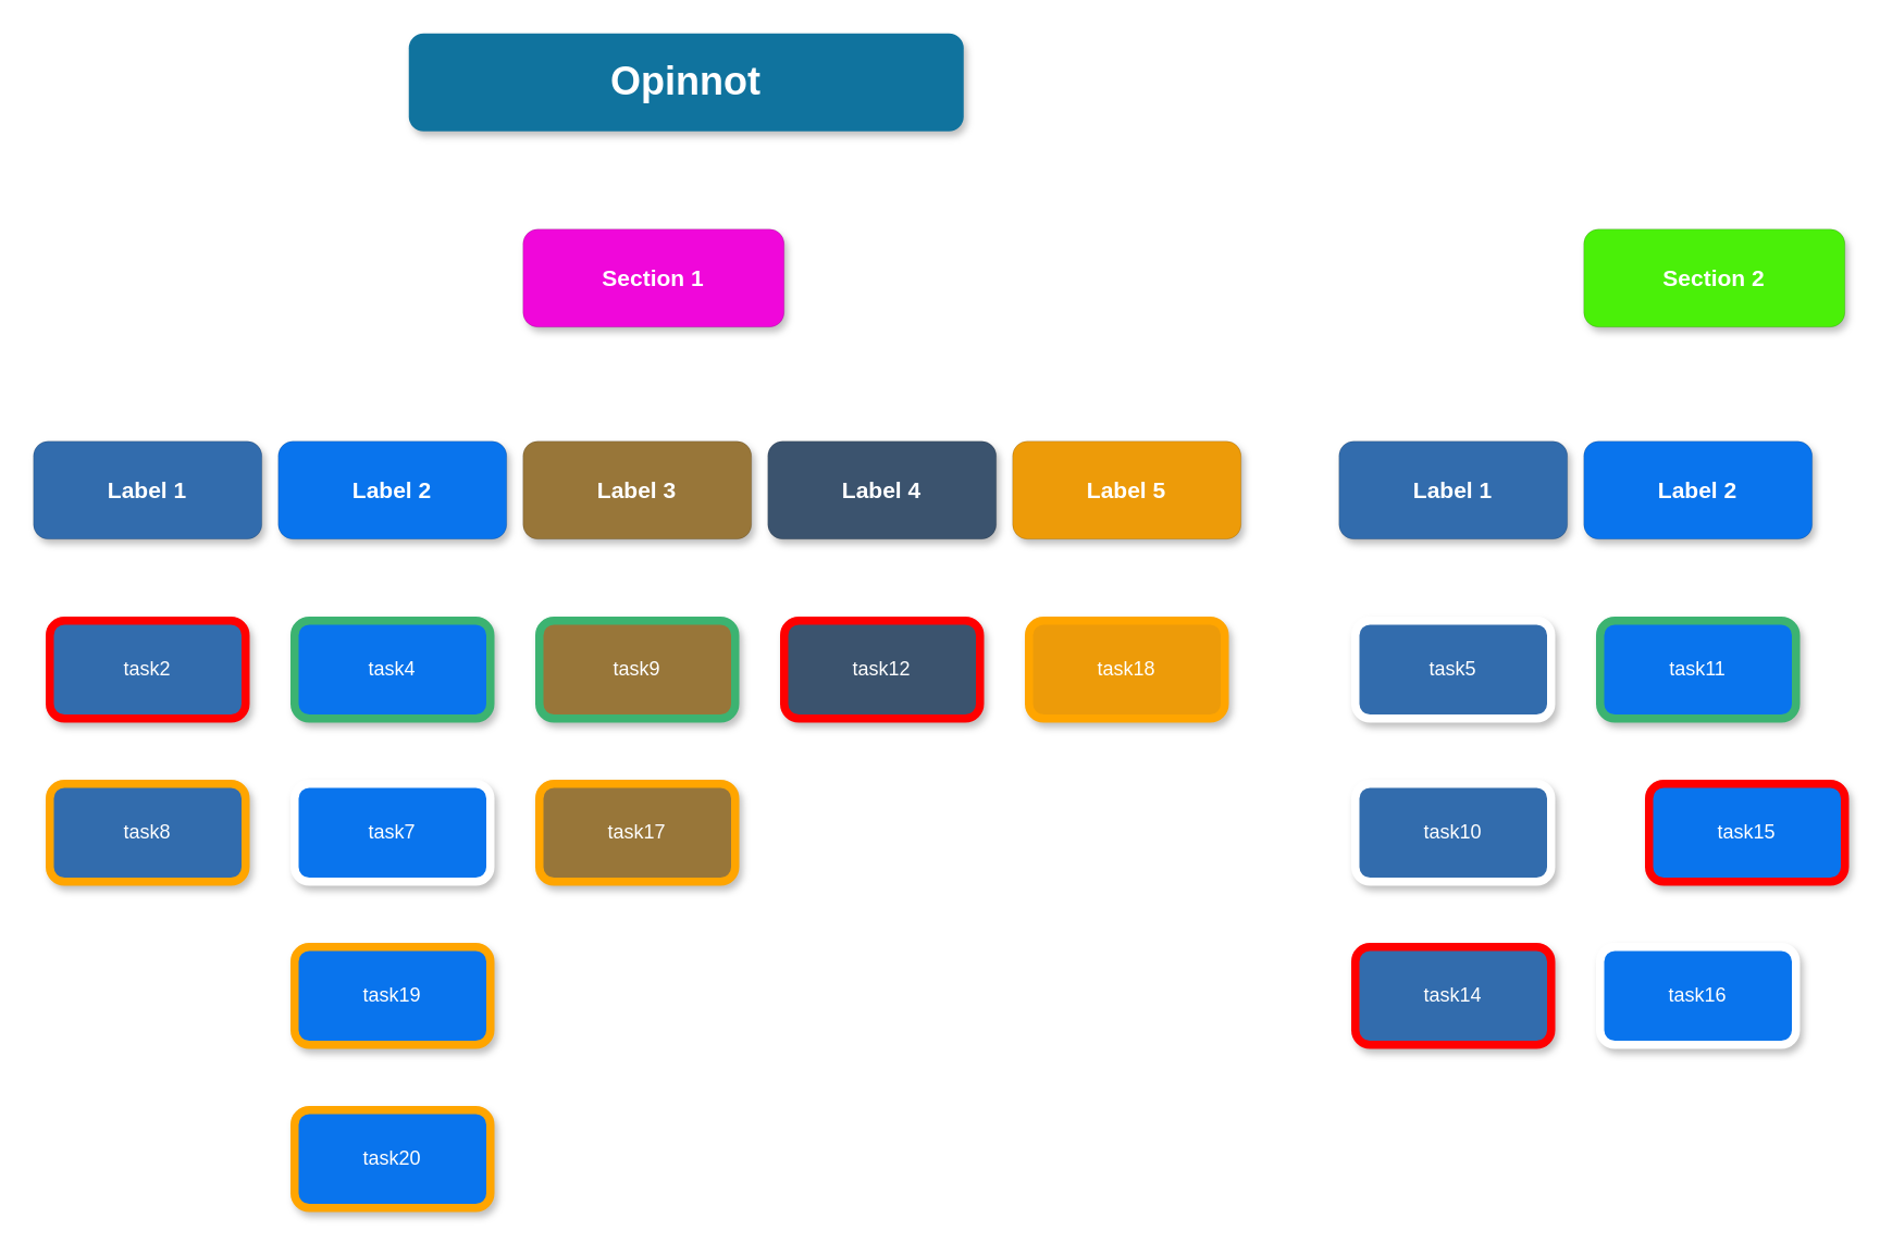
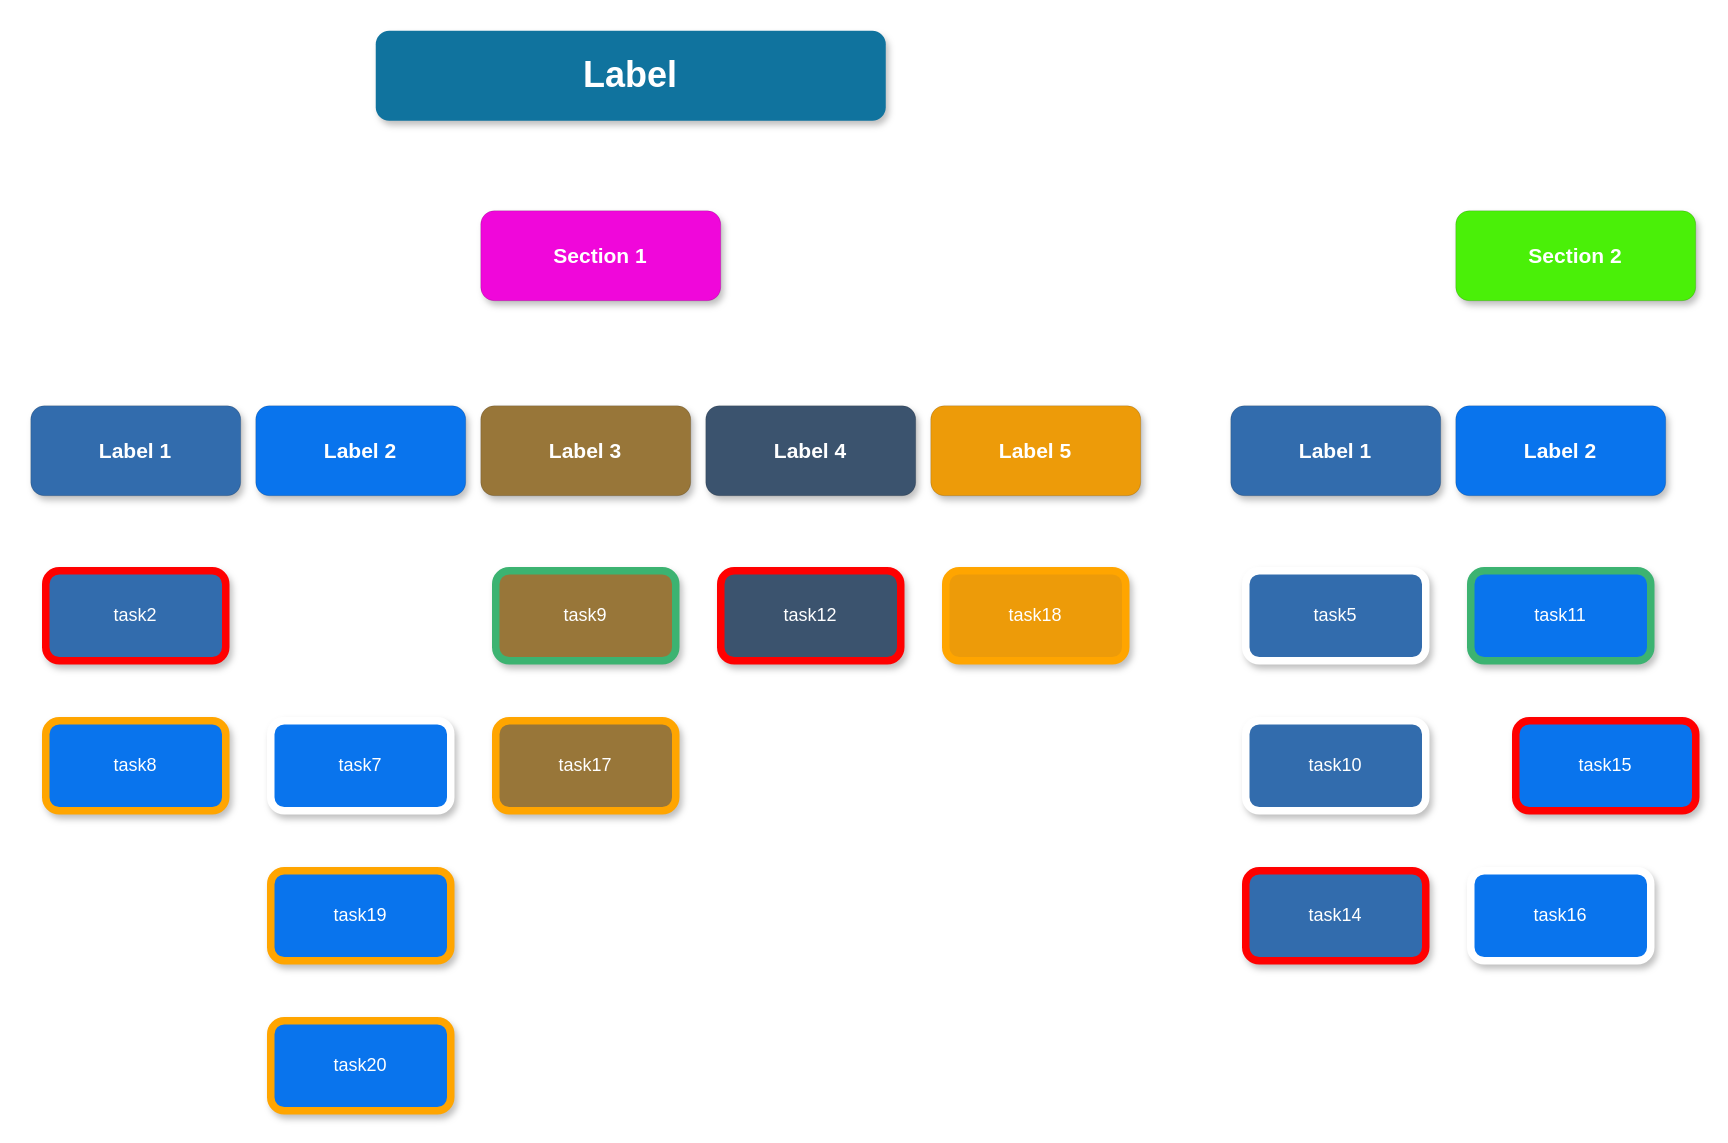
  <mxCell id="0" />
  <mxCell id="1" parent="0" />
- <mxCell id="2" value="Opinnot" style="whiteSpace=wrap;rounded=1;shadow=1;fillColor=#10739E;strokeColor=none;fontColor=#FFFFFF;fontStyle=1;fontSize=24" parent="1" vertex="1"><mxGeometry x="250" width="340" height="60" as="geometry" y="20" /></mxCell>
+ <mxCell id="2" value="Label" style="whiteSpace=wrap;rounded=1;shadow=1;fillColor=#10739E;strokeColor=none;fontColor=#FFFFFF;fontStyle=1;fontSize=24" parent="1" vertex="1"><mxGeometry x="250" width="340" height="60" as="geometry" y="20" /></mxCell>
  <mxCell id="3" value="task2" style="whiteSpace=wrap;rounded=1;shadow=1;fillColor=#326CAD;strokeColor=none;fontColor=#FFFFFF;fontStyle=0;fontSize=12;strokeWidth=5;strokeColor=#ff0000;" vertex="1" parent="1"><mxGeometry y="380" width="120" height="60" as="geometry" x="30" /></mxCell>
- <mxCell id="4" value="task8" style="whiteSpace=wrap;rounded=1;shadow=1;fillColor=#326CAD;strokeColor=none;fontColor=#FFFFFF;fontStyle=0;fontSize=12;strokeWidth=5;strokeColor=#ffa500;" vertex="1" parent="1"><mxGeometry y="480" width="120" height="60" as="geometry" x="30" /></mxCell>
+ <mxCell id="4" value="task8" style="whiteSpace=wrap;rounded=1;shadow=1;fillColor=#0974ed;strokeColor=none;fontColor=#FFFFFF;fontStyle=0;fontSize=12;strokeWidth=5;strokeColor=#ffa500;" vertex="1" parent="1"><mxGeometry y="480" width="120" height="60" as="geometry" x="30" /></mxCell>
  <mxCell id="5" value="Label 1" style="whiteSpace=wrap;rounded=1;shadow=1;fillColor=#326CAD;strokeColor=none;fontColor=#FFFFFF;fontStyle=1;fontSize=14;strokeWidth=0;strokeColor=#000000;" vertex="1" parent="1"><mxGeometry x="20" y="270" width="140" height="60" as="geometry" /></mxCell>
- <mxCell id="6" value="task4" style="whiteSpace=wrap;rounded=1;shadow=1;fillColor=#0974ED;strokeColor=none;fontColor=#FFFFFF;fontStyle=0;fontSize=12;strokeWidth=5;strokeColor=#3cb371;" vertex="1" parent="1"><mxGeometry x="180" y="380" width="120" height="60" as="geometry" /></mxCell>
  <mxCell id="7" value="task7" style="whiteSpace=wrap;rounded=1;shadow=1;fillColor=#0974ED;strokeColor=none;fontColor=#FFFFFF;fontStyle=0;fontSize=12;strokeWidth=5;strokeColor=#FFFFFF;" vertex="1" parent="1"><mxGeometry x="180" y="480" width="120" height="60" as="geometry" /></mxCell>
  <mxCell id="8" value="task19" style="whiteSpace=wrap;rounded=1;shadow=1;fillColor=#0974ED;strokeColor=none;fontColor=#FFFFFF;fontStyle=0;fontSize=12;strokeWidth=5;strokeColor=#ffa500;" vertex="1" parent="1"><mxGeometry x="180" y="580" width="120" height="60" as="geometry" /></mxCell>
  <mxCell id="9" value="task20" style="whiteSpace=wrap;rounded=1;shadow=1;fillColor=#0974ED;strokeColor=none;fontColor=#FFFFFF;fontStyle=0;fontSize=12;strokeWidth=5;strokeColor=#ffa500;" vertex="1" parent="1"><mxGeometry x="180" y="680" width="120" height="60" as="geometry" /></mxCell>
  <mxCell id="10" value="Label 2" style="whiteSpace=wrap;rounded=1;shadow=1;fillColor=#0974ED;strokeColor=none;fontColor=#FFFFFF;fontStyle=1;fontSize=14;strokeWidth=0;strokeColor=#000000;" vertex="1" parent="1"><mxGeometry x="170" y="270" width="140" height="60" as="geometry" /></mxCell>
  <mxCell id="11" value="task9" style="whiteSpace=wrap;rounded=1;shadow=1;fillColor=#987639;strokeColor=none;fontColor=#FFFFFF;fontStyle=0;fontSize=12;strokeWidth=5;strokeColor=#3cb371;" vertex="1" parent="1"><mxGeometry x="330" y="380" width="120" height="60" as="geometry" /></mxCell>
  <mxCell id="12" value="task17" style="whiteSpace=wrap;rounded=1;shadow=1;fillColor=#987639;strokeColor=none;fontColor=#FFFFFF;fontStyle=0;fontSize=12;strokeWidth=5;strokeColor=#ffa500;" vertex="1" parent="1"><mxGeometry x="330" y="480" width="120" height="60" as="geometry" /></mxCell>
  <mxCell id="13" value="Label 3" style="whiteSpace=wrap;rounded=1;shadow=1;fillColor=#987639;strokeColor=none;fontColor=#FFFFFF;fontStyle=1;fontSize=14;strokeWidth=0;strokeColor=#000000;" vertex="1" parent="1"><mxGeometry x="320" y="270" width="140" height="60" as="geometry" /></mxCell>
  <mxCell id="14" value="task12" style="whiteSpace=wrap;rounded=1;shadow=1;fillColor=#3B536E;strokeColor=none;fontColor=#FFFFFF;fontStyle=0;fontSize=12;strokeWidth=5;strokeColor=#ff0000;" vertex="1" parent="1"><mxGeometry x="480" y="380" width="120" height="60" as="geometry" /></mxCell>
  <mxCell id="15" value="Label 4" style="whiteSpace=wrap;rounded=1;shadow=1;fillColor=#3B536E;strokeColor=none;fontColor=#FFFFFF;fontStyle=1;fontSize=14;strokeWidth=0;strokeColor=#000000;" vertex="1" parent="1"><mxGeometry x="470" y="270" width="140" height="60" as="geometry" /></mxCell>
  <mxCell id="16" value="task18" style="whiteSpace=wrap;rounded=1;shadow=1;fillColor=#ED9B09;strokeColor=none;fontColor=#FFFFFF;fontStyle=0;fontSize=12;strokeWidth=5;strokeColor=#ffa500;" vertex="1" parent="1"><mxGeometry x="630" y="380" width="120" height="60" as="geometry" /></mxCell>
  <mxCell id="17" value="Label 5" style="whiteSpace=wrap;rounded=1;shadow=1;fillColor=#ED9B09;strokeColor=none;fontColor=#FFFFFF;fontStyle=1;fontSize=14;strokeWidth=0;strokeColor=#000000;" vertex="1" parent="1"><mxGeometry x="620" y="270" width="140" height="60" as="geometry" /></mxCell>
  <mxCell id="18" value="Section 1" style="whiteSpace=wrap;rounded=1;shadow=1;fillColor=#F007DA;strokeColor=none;fontColor=#FFFFFF;fontStyle=1;fontSize=14;strokeWidth=0;strokeColor=#000000;" vertex="1" parent="1"><mxGeometry x="320" y="140" width="160" height="60" as="geometry" /></mxCell>
  <mxCell id="19" value="task5" style="whiteSpace=wrap;rounded=1;shadow=1;fillColor=#326CAD;strokeColor=none;fontColor=#FFFFFF;fontStyle=0;fontSize=12;strokeWidth=5;strokeColor=#FFFFFF;" vertex="1" parent="1"><mxGeometry x="830" y="380" width="120" height="60" as="geometry" /></mxCell>
  <mxCell id="20" value="task10" style="whiteSpace=wrap;rounded=1;shadow=1;fillColor=#326CAD;strokeColor=none;fontColor=#FFFFFF;fontStyle=0;fontSize=12;strokeWidth=5;strokeColor=#FFFFFF;" vertex="1" parent="1"><mxGeometry x="830" y="480" width="120" height="60" as="geometry" /></mxCell>
  <mxCell id="21" value="task14" style="whiteSpace=wrap;rounded=1;shadow=1;fillColor=#326CAD;strokeColor=none;fontColor=#FFFFFF;fontStyle=0;fontSize=12;strokeWidth=5;strokeColor=#ff0000;" vertex="1" parent="1"><mxGeometry x="830" y="580" width="120" height="60" as="geometry" /></mxCell>
  <mxCell id="22" value="Label 1" style="whiteSpace=wrap;rounded=1;shadow=1;fillColor=#326CAD;strokeColor=none;fontColor=#FFFFFF;fontStyle=1;fontSize=14;strokeWidth=0;strokeColor=#000000;" vertex="1" parent="1"><mxGeometry x="820" y="270" width="140" height="60" as="geometry" /></mxCell>
  <mxCell id="23" value="task11" style="whiteSpace=wrap;rounded=1;shadow=1;fillColor=#0974ED;strokeColor=none;fontColor=#FFFFFF;fontStyle=0;fontSize=12;strokeWidth=5;strokeColor=#3cb371;" vertex="1" parent="1"><mxGeometry x="980" y="380" width="120" height="60" as="geometry" /></mxCell>
  <mxCell id="24" value="task15" style="whiteSpace=wrap;rounded=1;shadow=1;fillColor=#0974ED;strokeColor=none;fontColor=#FFFFFF;fontStyle=0;fontSize=12;strokeWidth=5;strokeColor=#ff0000;" vertex="1" parent="1"><mxGeometry x="1010" y="480" width="120" height="60" as="geometry" /></mxCell>
  <mxCell id="25" value="task16" style="whiteSpace=wrap;rounded=1;shadow=1;fillColor=#0974ED;strokeColor=none;fontColor=#FFFFFF;fontStyle=0;fontSize=12;strokeWidth=5;strokeColor=#FFFFFF;" vertex="1" parent="1"><mxGeometry x="980" y="580" width="120" height="60" as="geometry" /></mxCell>
  <mxCell id="26" value="Label 2" style="whiteSpace=wrap;rounded=1;shadow=1;fillColor=#0974ED;strokeColor=none;fontColor=#FFFFFF;fontStyle=1;fontSize=14;strokeWidth=0;strokeColor=#000000;" vertex="1" parent="1"><mxGeometry x="970" y="270" width="140" height="60" as="geometry" /></mxCell>
  <mxCell id="27" value="Section 2" style="whiteSpace=wrap;rounded=1;shadow=1;fillColor=#4AF008;strokeColor=none;fontColor=#FFFFFF;fontStyle=1;fontSize=14;strokeWidth=0;strokeColor=#000000;" vertex="1" parent="1"><mxGeometry x="970" y="140" width="160" height="60" as="geometry" /></mxCell>
